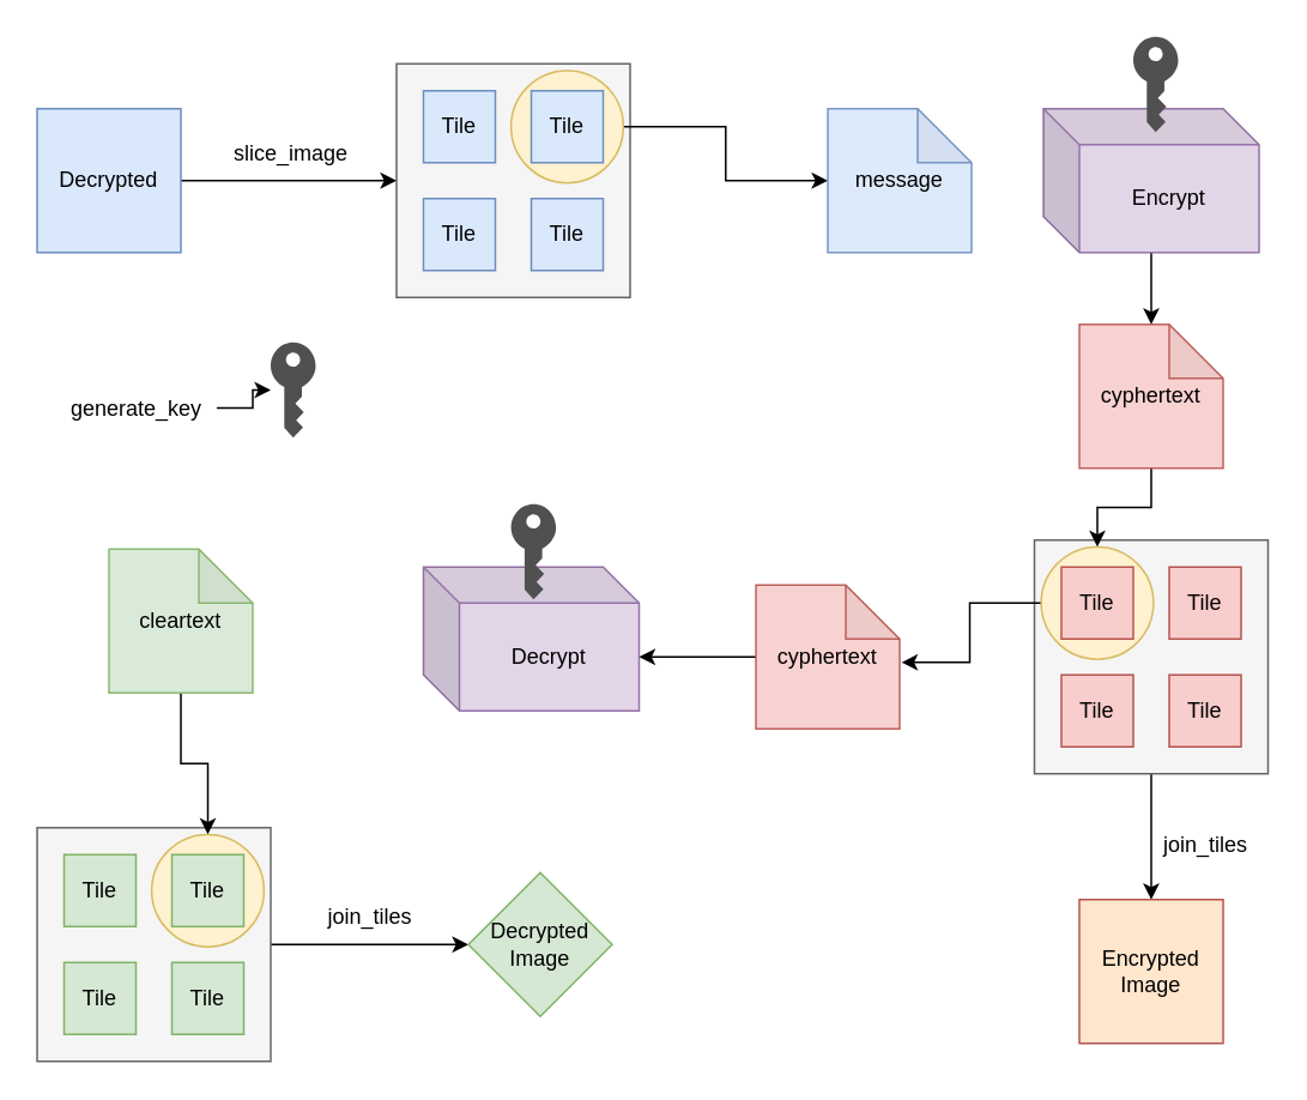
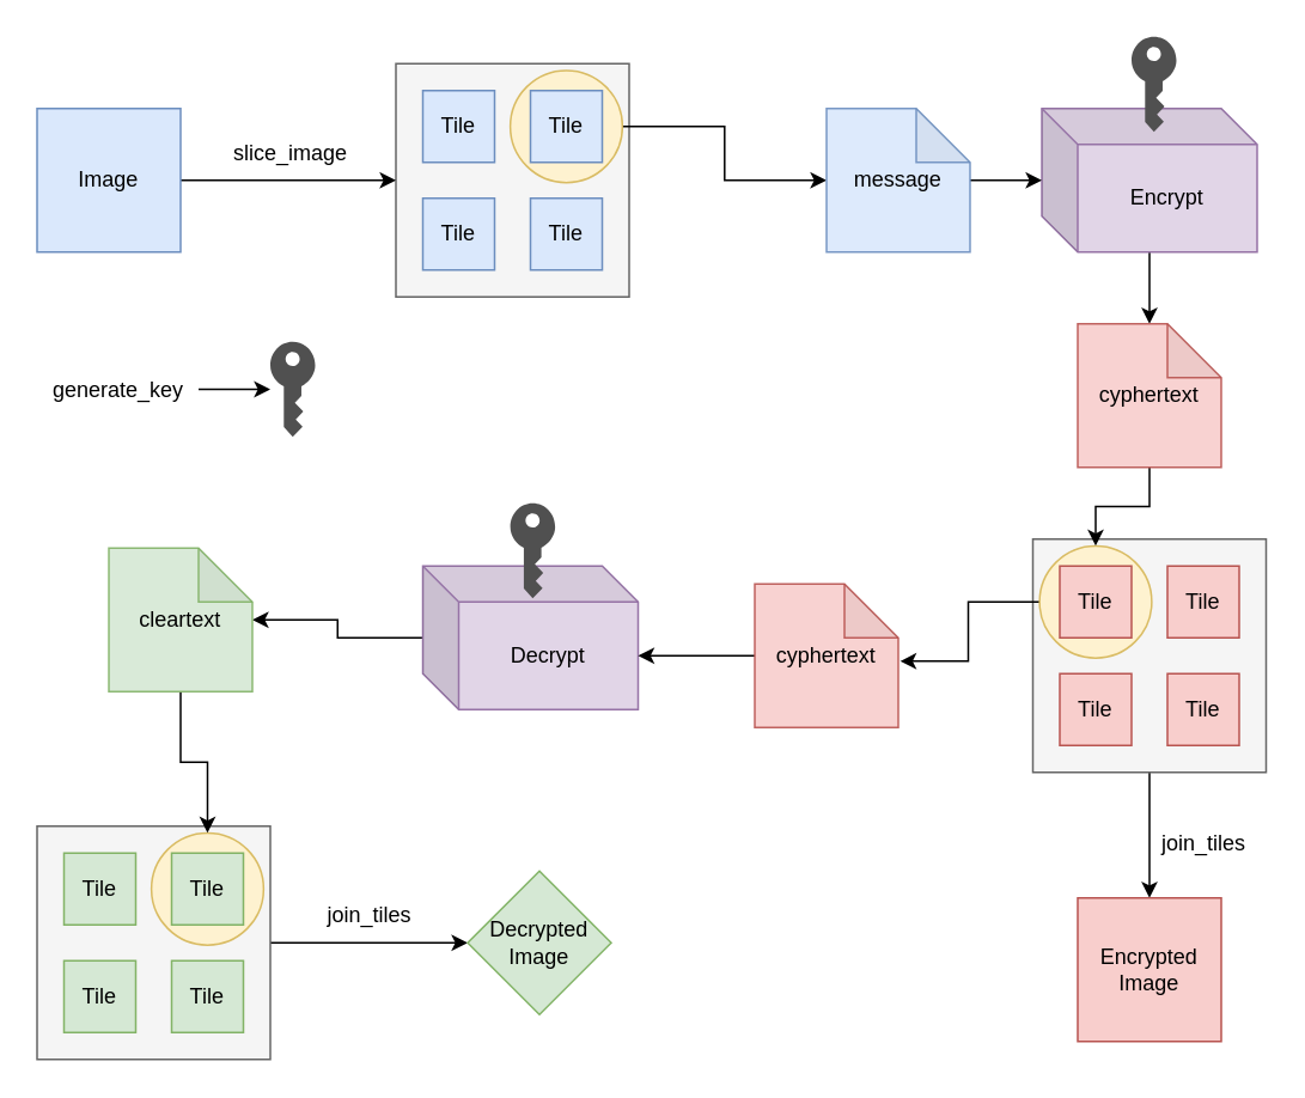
  <mxCell id="0" />
  <mxCell id="1" parent="0" />
  <mxCell id="2" style="edgeStyle=orthogonalEdgeStyle;rounded=0;orthogonalLoop=1;jettySize=auto;html=1;exitX=0.5;exitY=1;exitDx=0;exitDy=0;entryX=0.5;entryY=0;entryDx=0;entryDy=0;fontSize=12;" edge="1" parent="1" source="3" target="33"><mxGeometry relative="1" as="geometry" /></mxCell>
  <mxCell id="3" value="" style="whiteSpace=wrap;html=1;aspect=fixed;fillColor=#f5f5f5;strokeColor=#666666;fontColor=#333333;" vertex="1" parent="1"><mxGeometry x="575" y="300" width="130" height="130" as="geometry" /></mxCell>
  <mxCell id="4" value="" style="whiteSpace=wrap;html=1;aspect=fixed;fillColor=#f5f5f5;strokeColor=#666666;fontColor=#333333;" vertex="1" parent="1"><mxGeometry x="220" y="35" width="130" height="130" as="geometry" /></mxCell>
  <mxCell id="5" style="edgeStyle=orthogonalEdgeStyle;rounded=0;orthogonalLoop=1;jettySize=auto;html=1;exitX=1;exitY=0.5;exitDx=0;exitDy=0;entryX=0;entryY=0.5;entryDx=0;entryDy=0;entryPerimeter=0;fontSize=12;" edge="1" parent="1" source="6" target="30"><mxGeometry relative="1" as="geometry" /></mxCell>
  <mxCell id="6" value="" style="ellipse;whiteSpace=wrap;html=1;aspect=fixed;fontSize=20;fillColor=#fff2cc;strokeColor=#d6b656;opacity=90;" vertex="1" parent="1"><mxGeometry x="283.75" y="38.75" width="62.5" height="62.5" as="geometry" /></mxCell>
  <mxCell id="7" value="" style="edgeStyle=orthogonalEdgeStyle;rounded=0;orthogonalLoop=1;jettySize=auto;html=1;fontSize=20;entryX=0;entryY=0.5;entryDx=0;entryDy=0;" edge="1" parent="1" source="9" target="4"><mxGeometry relative="1" as="geometry"><mxPoint x="180" y="100" as="targetPoint" /></mxGeometry></mxCell>
  <mxCell id="8" value="&lt;font style=&quot;font-size: 12px&quot;&gt;slice_image&lt;/font&gt;" style="edgeLabel;html=1;align=center;verticalAlign=middle;resizable=0;points=[];fontSize=20;" vertex="1" connectable="0" parent="7"><mxGeometry x="-0.05" y="-3" relative="1" as="geometry"><mxPoint x="3" y="-23" as="offset" /></mxGeometry></mxCell>
- <mxCell id="9" value="Decrypted" style="whiteSpace=wrap;html=1;aspect=fixed;fillColor=#dae8fc;strokeColor=#6c8ebf;" vertex="1" parent="1"><mxGeometry x="20" y="60" width="80" height="80" as="geometry" /></mxCell>
+ <mxCell id="9" value="Image" style="whiteSpace=wrap;html=1;aspect=fixed;fillColor=#dae8fc;strokeColor=#6c8ebf;" vertex="1" parent="1"><mxGeometry x="20" y="60" width="80" height="80" as="geometry" /></mxCell>
  <mxCell id="10" value="" style="pointerEvents=1;shadow=0;dashed=0;html=1;strokeColor=none;fillColor=#505050;labelPosition=center;verticalLabelPosition=bottom;verticalAlign=top;outlineConnect=0;align=center;shape=mxgraph.office.security.key_permissions;" vertex="1" parent="1"><mxGeometry x="150" y="190" width="25" height="53" as="geometry" /></mxCell>
  <mxCell id="11" value="" style="edgeStyle=orthogonalEdgeStyle;rounded=0;orthogonalLoop=1;jettySize=auto;html=1;" edge="1" parent="1" source="12" target="10"><mxGeometry relative="1" as="geometry" /></mxCell>
- <mxCell id="12" value="generate_key" style="text;html=1;align=center;verticalAlign=middle;resizable=0;points=[];autosize=1;" vertex="1" parent="1"><mxGeometry x="30" y="216.5" width="90" height="20" as="geometry" /></mxCell>
+ <mxCell id="12" value="generate_key" style="text;html=1;align=center;verticalAlign=middle;resizable=0;points=[];autosize=1;" vertex="1" parent="1"><mxGeometry x="20" y="206.5" width="90" height="20" as="geometry" /></mxCell>
  <mxCell id="13" value="" style="edgeStyle=orthogonalEdgeStyle;rounded=0;orthogonalLoop=1;jettySize=auto;html=1;fontSize=12;" edge="1" parent="1" source="14" target="32"><mxGeometry relative="1" as="geometry" /></mxCell>
  <mxCell id="14" value="Encrypt" style="shape=cube;whiteSpace=wrap;html=1;boundedLbl=1;backgroundOutline=1;darkOpacity=0.05;darkOpacity2=0.1;fontSize=12;fillColor=#e1d5e7;strokeColor=#9673a6;" vertex="1" parent="1"><mxGeometry x="580" y="60" width="120" height="80" as="geometry" /></mxCell>
+ <mxCell id="15" value="" style="edgeStyle=orthogonalEdgeStyle;rounded=0;orthogonalLoop=1;jettySize=auto;html=1;fontSize=12;" edge="1" parent="1" source="16" target="45"><mxGeometry relative="1" as="geometry" /></mxCell>
  <mxCell id="16" value="Decrypt" style="shape=cube;whiteSpace=wrap;html=1;boundedLbl=1;backgroundOutline=1;darkOpacity=0.05;darkOpacity2=0.1;fontSize=12;fillColor=#e1d5e7;strokeColor=#9673a6;" vertex="1" parent="1"><mxGeometry x="235" y="315" width="120" height="80" as="geometry" /></mxCell>
  <mxCell id="17" value="" style="pointerEvents=1;shadow=0;dashed=0;html=1;strokeColor=none;fillColor=#505050;labelPosition=center;verticalLabelPosition=bottom;verticalAlign=top;outlineConnect=0;align=center;shape=mxgraph.office.security.key_permissions;" vertex="1" parent="1"><mxGeometry x="630" y="20" width="25" height="53" as="geometry" /></mxCell>
  <mxCell id="18" value="" style="pointerEvents=1;shadow=0;dashed=0;html=1;strokeColor=none;fillColor=#505050;labelPosition=center;verticalLabelPosition=bottom;verticalAlign=top;outlineConnect=0;align=center;shape=mxgraph.office.security.key_permissions;" vertex="1" parent="1"><mxGeometry x="283.75" y="280" width="25" height="53" as="geometry" /></mxCell>
  <mxCell id="19" value="Tile" style="whiteSpace=wrap;html=1;aspect=fixed;fillColor=#dae8fc;strokeColor=#6c8ebf;" vertex="1" parent="1"><mxGeometry x="235" y="50" width="40" height="40" as="geometry" /></mxCell>
  <mxCell id="20" value="Tile" style="whiteSpace=wrap;html=1;aspect=fixed;fillColor=#dae8fc;strokeColor=#6c8ebf;" vertex="1" parent="1"><mxGeometry x="295" y="50" width="40" height="40" as="geometry" /></mxCell>
  <mxCell id="21" value="Tile" style="whiteSpace=wrap;html=1;aspect=fixed;fillColor=#dae8fc;strokeColor=#6c8ebf;" vertex="1" parent="1"><mxGeometry x="235" y="110" width="40" height="40" as="geometry" /></mxCell>
  <mxCell id="22" value="Tile" style="whiteSpace=wrap;html=1;aspect=fixed;fillColor=#dae8fc;strokeColor=#6c8ebf;" vertex="1" parent="1"><mxGeometry x="295" y="110" width="40" height="40" as="geometry" /></mxCell>
  <mxCell id="23" style="edgeStyle=orthogonalEdgeStyle;rounded=0;orthogonalLoop=1;jettySize=auto;html=1;exitX=0;exitY=0.5;exitDx=0;exitDy=0;entryX=1.013;entryY=0.538;entryDx=0;entryDy=0;entryPerimeter=0;fontSize=12;" edge="1" parent="1" source="24" target="36"><mxGeometry relative="1" as="geometry"><Array as="points"><mxPoint x="539" y="335" /><mxPoint x="539" y="368" /></Array></mxGeometry></mxCell>
  <mxCell id="24" value="" style="ellipse;whiteSpace=wrap;html=1;aspect=fixed;fontSize=20;fillColor=#fff2cc;strokeColor=#d6b656;opacity=90;" vertex="1" parent="1"><mxGeometry x="578.75" y="303.75" width="62.5" height="62.5" as="geometry" /></mxCell>
  <mxCell id="25" value="Tile" style="whiteSpace=wrap;html=1;aspect=fixed;fillColor=#f8cecc;strokeColor=#b85450;" vertex="1" parent="1"><mxGeometry x="590" y="315" width="40" height="40" as="geometry" /></mxCell>
  <mxCell id="26" value="Tile" style="whiteSpace=wrap;html=1;aspect=fixed;fillColor=#f8cecc;strokeColor=#b85450;" vertex="1" parent="1"><mxGeometry x="650" y="315" width="40" height="40" as="geometry" /></mxCell>
  <mxCell id="27" value="Tile" style="whiteSpace=wrap;html=1;aspect=fixed;fillColor=#f8cecc;strokeColor=#b85450;" vertex="1" parent="1"><mxGeometry x="590" y="375" width="40" height="40" as="geometry" /></mxCell>
  <mxCell id="28" value="Tile" style="whiteSpace=wrap;html=1;aspect=fixed;fillColor=#f8cecc;strokeColor=#b85450;" vertex="1" parent="1"><mxGeometry x="650" y="375" width="40" height="40" as="geometry" /></mxCell>
+ <mxCell id="29" value="" style="edgeStyle=orthogonalEdgeStyle;rounded=0;orthogonalLoop=1;jettySize=auto;html=1;fontSize=12;" edge="1" parent="1" source="30" target="14"><mxGeometry relative="1" as="geometry" /></mxCell>
  <mxCell id="30" value="message" style="shape=note;whiteSpace=wrap;html=1;backgroundOutline=1;darkOpacity=0.05;fontSize=12;opacity=90;fillColor=#dae8fc;strokeColor=#6c8ebf;" vertex="1" parent="1"><mxGeometry x="460" y="60" width="80" height="80" as="geometry" /></mxCell>
  <mxCell id="31" value="" style="edgeStyle=orthogonalEdgeStyle;rounded=0;orthogonalLoop=1;jettySize=auto;html=1;fontSize=12;entryX=0.5;entryY=0;entryDx=0;entryDy=0;" edge="1" parent="1" source="32" target="24"><mxGeometry relative="1" as="geometry" /></mxCell>
  <mxCell id="32" value="cyphertext" style="shape=note;whiteSpace=wrap;html=1;backgroundOutline=1;darkOpacity=0.05;fontSize=12;opacity=90;fillColor=#f8cecc;strokeColor=#b85450;" vertex="1" parent="1"><mxGeometry x="600" y="180" width="80" height="80" as="geometry" /></mxCell>
- <mxCell id="33" value="Encrypted Image" style="whiteSpace=wrap;html=1;aspect=fixed;fillColor=#ffe6cc;strokeColor=#b85450;" vertex="1" parent="1"><mxGeometry x="600" y="500" width="80" height="80" as="geometry" /></mxCell>
+ <mxCell id="33" value="Encrypted Image" style="whiteSpace=wrap;html=1;aspect=fixed;fillColor=#f8cecc;strokeColor=#b85450;" vertex="1" parent="1"><mxGeometry x="600" y="500" width="80" height="80" as="geometry" /></mxCell>
  <mxCell id="34" value="join_tiles" style="text;html=1;align=center;verticalAlign=middle;resizable=0;points=[];autosize=1;fontSize=12;" vertex="1" parent="1"><mxGeometry x="640" y="460" width="60" height="20" as="geometry" /></mxCell>
  <mxCell id="35" style="edgeStyle=orthogonalEdgeStyle;rounded=0;orthogonalLoop=1;jettySize=auto;html=1;exitX=0;exitY=0.5;exitDx=0;exitDy=0;exitPerimeter=0;entryX=0;entryY=0;entryDx=120;entryDy=50;entryPerimeter=0;fontSize=12;" edge="1" parent="1" source="36" target="16"><mxGeometry relative="1" as="geometry" /></mxCell>
  <mxCell id="36" value="cyphertext" style="shape=note;whiteSpace=wrap;html=1;backgroundOutline=1;darkOpacity=0.05;fontSize=12;opacity=90;fillColor=#f8cecc;strokeColor=#b85450;" vertex="1" parent="1"><mxGeometry x="420" y="325" width="80" height="80" as="geometry" /></mxCell>
  <mxCell id="37" style="edgeStyle=orthogonalEdgeStyle;rounded=0;orthogonalLoop=1;jettySize=auto;html=1;exitX=1;exitY=0.5;exitDx=0;exitDy=0;entryX=0;entryY=0.5;entryDx=0;entryDy=0;fontSize=12;" edge="1" parent="1" source="38" target="46"><mxGeometry relative="1" as="geometry" /></mxCell>
  <mxCell id="38" value="" style="whiteSpace=wrap;html=1;aspect=fixed;fillColor=#f5f5f5;strokeColor=#666666;fontColor=#333333;" vertex="1" parent="1"><mxGeometry x="20" y="460" width="130" height="130" as="geometry" /></mxCell>
  <mxCell id="39" value="" style="ellipse;whiteSpace=wrap;html=1;aspect=fixed;fontSize=20;fillColor=#fff2cc;strokeColor=#d6b656;opacity=90;" vertex="1" parent="1"><mxGeometry x="83.75" y="463.75" width="62.5" height="62.5" as="geometry" /></mxCell>
  <mxCell id="40" value="Tile" style="whiteSpace=wrap;html=1;aspect=fixed;fillColor=#d5e8d4;strokeColor=#82b366;" vertex="1" parent="1"><mxGeometry x="35" y="475" width="40" height="40" as="geometry" /></mxCell>
  <mxCell id="41" value="Tile" style="whiteSpace=wrap;html=1;aspect=fixed;fillColor=#d5e8d4;strokeColor=#82b366;" vertex="1" parent="1"><mxGeometry x="95" y="475" width="40" height="40" as="geometry" /></mxCell>
  <mxCell id="42" value="Tile" style="whiteSpace=wrap;html=1;aspect=fixed;fillColor=#d5e8d4;strokeColor=#82b366;" vertex="1" parent="1"><mxGeometry x="35" y="535" width="40" height="40" as="geometry" /></mxCell>
  <mxCell id="43" value="Tile" style="whiteSpace=wrap;html=1;aspect=fixed;fillColor=#d5e8d4;strokeColor=#82b366;" vertex="1" parent="1"><mxGeometry x="95" y="535" width="40" height="40" as="geometry" /></mxCell>
  <mxCell id="44" style="edgeStyle=orthogonalEdgeStyle;rounded=0;orthogonalLoop=1;jettySize=auto;html=1;exitX=0.5;exitY=1;exitDx=0;exitDy=0;exitPerimeter=0;entryX=0.5;entryY=0;entryDx=0;entryDy=0;fontSize=12;" edge="1" parent="1" source="45" target="39"><mxGeometry relative="1" as="geometry" /></mxCell>
  <mxCell id="45" value="cleartext" style="shape=note;whiteSpace=wrap;html=1;backgroundOutline=1;darkOpacity=0.05;fontSize=12;opacity=90;fillColor=#d5e8d4;strokeColor=#82b366;" vertex="1" parent="1"><mxGeometry x="60" y="305" width="80" height="80" as="geometry" /></mxCell>
  <mxCell id="46" value="Decrypted Image" style="rhombus;whiteSpace=wrap;html=1;aspect=fixed;fillColor=#d5e8d4;strokeColor=#82b366;" vertex="1" parent="1"><mxGeometry x="260" y="485" width="80" height="80" as="geometry" /></mxCell>
  <mxCell id="47" value="join_tiles" style="text;html=1;align=center;verticalAlign=middle;resizable=0;points=[];autosize=1;fontSize=12;" vertex="1" parent="1"><mxGeometry x="175" y="500" width="60" height="20" as="geometry" /></mxCell>
